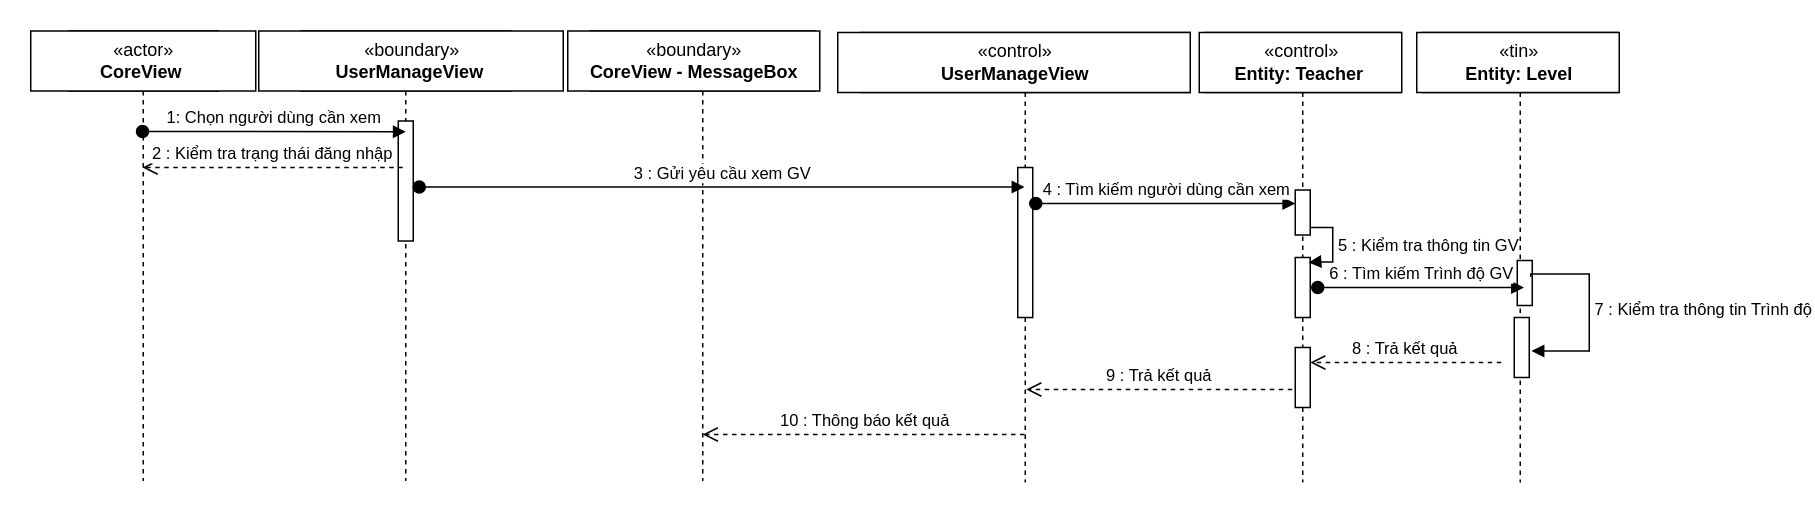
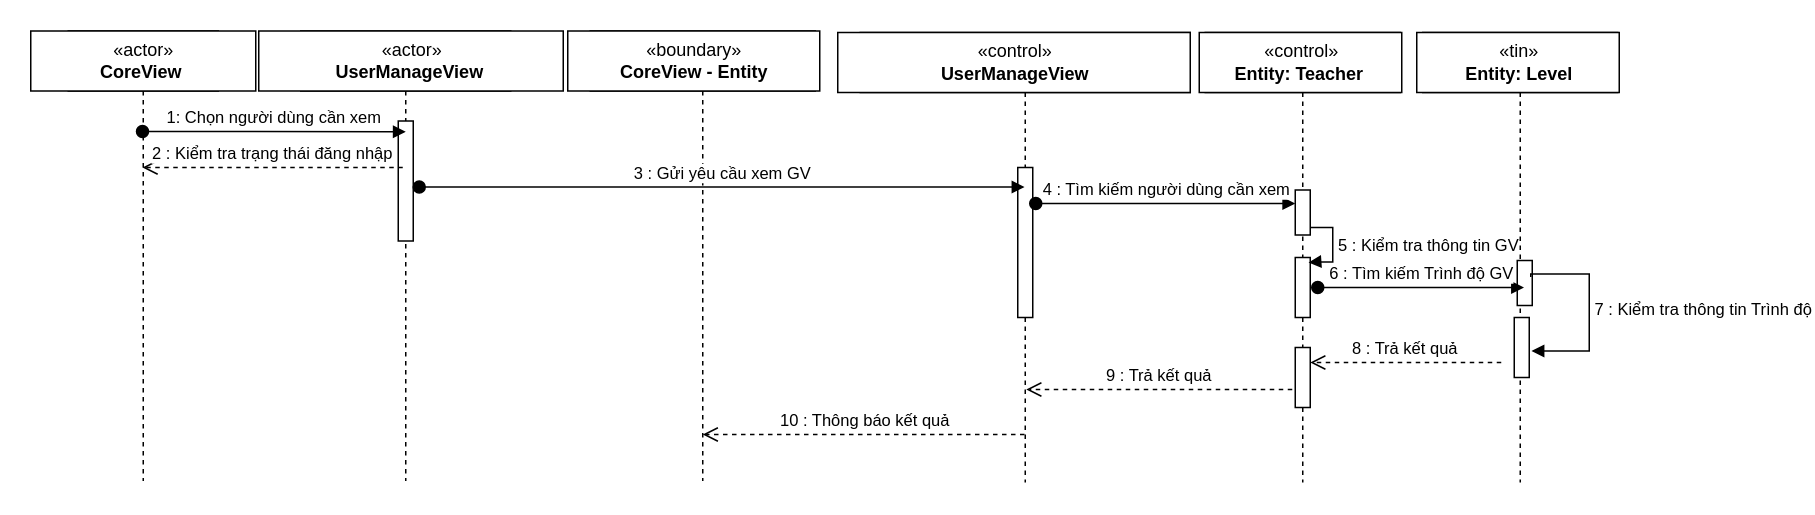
  <mxCell id="0" />
  <mxCell id="1" parent="0" />
  <mxCell id="2" value=":Object" style="shape=umlLifeline;perimeter=lifelinePerimeter;whiteSpace=wrap;html=1;container=1;collapsible=0;recursiveResize=0;outlineConnect=0;" parent="1" vertex="1"><mxGeometry x="45" y="20" width="100" height="300" as="geometry" /></mxCell>
  <mxCell id="3" value="«actor»&lt;br&gt;&lt;b&gt;CoreView&amp;nbsp;&lt;/b&gt;" style="html=1;" parent="1" vertex="1"><mxGeometry x="20" y="20" width="150" height="40" as="geometry" /></mxCell>
  <mxCell id="4" value=":Object" style="shape=umlLifeline;perimeter=lifelinePerimeter;whiteSpace=wrap;html=1;container=1;collapsible=0;recursiveResize=0;outlineConnect=0;" parent="1" vertex="1"><mxGeometry x="200" y="20" width="140" height="300" as="geometry" /></mxCell>
- <mxCell id="5" value="«boundary»&lt;br&gt;&lt;b&gt;UserManageView&amp;nbsp;&lt;/b&gt;" style="html=1;" parent="4" vertex="1"><mxGeometry x="-28" width="203" height="40" as="geometry" /></mxCell>
+ <mxCell id="5" value="«actor»&lt;br&gt;&lt;b&gt;UserManageView&amp;nbsp;&lt;/b&gt;" style="html=1;" parent="4" vertex="1"><mxGeometry x="-28" width="203" height="40" as="geometry" /></mxCell>
  <mxCell id="6" value="" style="html=1;points=[];perimeter=orthogonalPerimeter;" parent="4" vertex="1"><mxGeometry x="65" y="60" width="10" height="80" as="geometry" /></mxCell>
  <mxCell id="7" value=":Object" style="shape=umlLifeline;perimeter=lifelinePerimeter;whiteSpace=wrap;html=1;container=1;collapsible=0;recursiveResize=0;outlineConnect=0;" parent="1" vertex="1"><mxGeometry x="393" y="20" width="150" height="300" as="geometry" /></mxCell>
- <mxCell id="8" value="«boundary»&lt;br&gt;&lt;b&gt;CoreView - MessageBox&lt;/b&gt;" style="html=1;" parent="7" vertex="1"><mxGeometry x="-15" width="168" height="40" as="geometry" /></mxCell>
+ <mxCell id="8" value="«boundary»&lt;br&gt;&lt;b&gt;CoreView - Entity&lt;/b&gt;" style="html=1;" parent="7" vertex="1"><mxGeometry x="-15" width="168" height="40" as="geometry" /></mxCell>
  <mxCell id="9" value=":Object" style="shape=umlLifeline;perimeter=lifelinePerimeter;whiteSpace=wrap;html=1;container=1;collapsible=0;recursiveResize=0;outlineConnect=0;" parent="1" vertex="1"><mxGeometry x="573" y="21" width="220" height="300" as="geometry" /></mxCell>
  <mxCell id="10" value="«control»&lt;br&gt;&lt;b&gt;UserManageView&lt;/b&gt;" style="html=1;" parent="9" vertex="1"><mxGeometry x="-15" width="235" height="40" as="geometry" /></mxCell>
  <mxCell id="11" value="" style="html=1;points=[];perimeter=orthogonalPerimeter;" parent="9" vertex="1"><mxGeometry x="105" y="90" width="10" height="100" as="geometry" /></mxCell>
  <mxCell id="12" value=":Object" style="shape=umlLifeline;perimeter=lifelinePerimeter;whiteSpace=wrap;html=1;container=1;collapsible=0;recursiveResize=0;outlineConnect=0;" parent="1" vertex="1"><mxGeometry x="803" y="21" width="130" height="300" as="geometry" /></mxCell>
  <mxCell id="13" value="«control»&lt;br&gt;&lt;b&gt;Entity: Teacher&amp;nbsp;&lt;/b&gt;" style="html=1;" parent="12" vertex="1"><mxGeometry x="-4" width="135" height="40" as="geometry" /></mxCell>
  <mxCell id="14" value="" style="html=1;points=[];perimeter=orthogonalPerimeter;" parent="12" vertex="1"><mxGeometry x="60" y="150" width="10" height="40" as="geometry" /></mxCell>
  <mxCell id="15" value="" style="html=1;points=[];perimeter=orthogonalPerimeter;" parent="12" vertex="1"><mxGeometry x="60" y="210" width="10" height="40" as="geometry" /></mxCell>
  <mxCell id="16" value="1: Chọn người dùng cần xem" style="html=1;verticalAlign=bottom;startArrow=oval;startFill=1;endArrow=block;startSize=8;entryX=0.5;entryY=0.09;entryDx=0;entryDy=0;entryPerimeter=0;" parent="1" target="6" edge="1"><mxGeometry width="60" relative="1" as="geometry"><mxPoint x="94.5" y="87" as="sourcePoint" /><mxPoint x="263.5" y="87" as="targetPoint" /><Array as="points"><mxPoint x="158" y="87" /></Array></mxGeometry></mxCell>
  <mxCell id="17" value="2 : Kiểm tra trạng thái đăng nhập" style="html=1;verticalAlign=bottom;endArrow=open;dashed=1;endSize=8;" parent="1" target="2" edge="1"><mxGeometry relative="1" as="geometry"><mxPoint x="268" y="111" as="sourcePoint" /><mxPoint x="358" y="211" as="targetPoint" /><Array as="points"><mxPoint x="208" y="111" /></Array></mxGeometry></mxCell>
  <mxCell id="18" value="9 : Trả kết quả" style="html=1;verticalAlign=bottom;endArrow=open;dashed=1;endSize=8;exitX=-0.3;exitY=0.375;exitDx=0;exitDy=0;exitPerimeter=0;" parent="1" edge="1"><mxGeometry relative="1" as="geometry"><mxPoint x="861" y="259" as="sourcePoint" /><mxPoint x="683.667" y="259" as="targetPoint" /></mxGeometry></mxCell>
  <mxCell id="19" value="10 : Thông báo kết quả" style="html=1;verticalAlign=bottom;endArrow=open;dashed=1;endSize=8;" parent="1" edge="1"><mxGeometry relative="1" as="geometry"><mxPoint x="682.5" y="289" as="sourcePoint" /><mxPoint x="468" y="289" as="targetPoint" /></mxGeometry></mxCell>
  <mxCell id="20" value="3 : Gửi yêu cầu xem GV" style="html=1;verticalAlign=bottom;startArrow=oval;startFill=1;endArrow=block;startSize=8;exitX=0.9;exitY=0.243;exitDx=0;exitDy=0;exitPerimeter=0;" parent="1" edge="1"><mxGeometry width="60" relative="1" as="geometry"><mxPoint x="279" y="124.01" as="sourcePoint" /><mxPoint x="682.5" y="124.01" as="targetPoint" /></mxGeometry></mxCell>
  <mxCell id="21" value=":Object" style="shape=umlLifeline;perimeter=lifelinePerimeter;whiteSpace=wrap;html=1;container=1;collapsible=0;recursiveResize=0;outlineConnect=0;" parent="1" vertex="1"><mxGeometry x="948" y="21" width="130" height="300" as="geometry" /></mxCell>
  <mxCell id="22" value="«tin»&lt;br&gt;&lt;b&gt;Entity: Level&lt;/b&gt;" style="html=1;" parent="21" vertex="1"><mxGeometry x="-4" width="135" height="40" as="geometry" /></mxCell>
  <mxCell id="23" value="" style="html=1;points=[];perimeter=orthogonalPerimeter;" parent="21" vertex="1"><mxGeometry x="63" y="152" width="10" height="30" as="geometry" /></mxCell>
  <mxCell id="24" value="" style="html=1;points=[];perimeter=orthogonalPerimeter;" parent="21" vertex="1"><mxGeometry x="61" y="190" width="10" height="40" as="geometry" /></mxCell>
  <mxCell id="25" value="7 : Kiểm tra thông tin Trình độ" style="edgeStyle=orthogonalEdgeStyle;html=1;align=left;spacingLeft=2;endArrow=block;rounded=0;exitX=0.9;exitY=0.367;exitDx=0;exitDy=0;exitPerimeter=0;entryX=1.15;entryY=0.558;entryDx=0;entryDy=0;entryPerimeter=0;" parent="21" source="23" target="24" edge="1"><mxGeometry relative="1" as="geometry"><mxPoint x="70.0" y="135" as="sourcePoint" /><Array as="points"><mxPoint x="111" y="161" /><mxPoint x="111" y="212" /></Array><mxPoint x="82.5" y="212.12" as="targetPoint" /></mxGeometry></mxCell>
  <mxCell id="26" value="" style="html=1;points=[];perimeter=orthogonalPerimeter;" parent="1" vertex="1"><mxGeometry x="863" y="126" width="10" height="30" as="geometry" /></mxCell>
  <mxCell id="27" value="4 : Tìm kiếm người dùng cần xem" style="html=1;verticalAlign=bottom;startArrow=oval;startFill=1;endArrow=block;startSize=8;exitX=1.2;exitY=0.563;exitDx=0;exitDy=0;exitPerimeter=0;" parent="1" target="26" edge="1"><mxGeometry width="60" relative="1" as="geometry"><mxPoint x="690" y="135.04" as="sourcePoint" /><mxPoint x="902.5" y="135.04" as="targetPoint" /></mxGeometry></mxCell>
  <mxCell id="28" value="6 : Tìm kiếm Trình độ GV" style="html=1;verticalAlign=bottom;startArrow=oval;startFill=1;endArrow=block;startSize=8;" parent="1" edge="1"><mxGeometry width="60" relative="1" as="geometry"><mxPoint x="878" y="191" as="sourcePoint" /><mxPoint x="1015.5" y="191" as="targetPoint" /><Array as="points"><mxPoint x="998.5" y="191" /></Array></mxGeometry></mxCell>
  <mxCell id="29" value="8 : Trả kết quả" style="html=1;verticalAlign=bottom;endArrow=open;dashed=1;endSize=8;exitX=-0.3;exitY=0.375;exitDx=0;exitDy=0;exitPerimeter=0;" parent="1" edge="1"><mxGeometry relative="1" as="geometry"><mxPoint x="1000.33" y="241" as="sourcePoint" /><mxPoint x="873" y="241" as="targetPoint" /></mxGeometry></mxCell>
  <mxCell id="30" value="5 : Kiểm tra thông tin GV" style="edgeStyle=orthogonalEdgeStyle;html=1;align=left;spacingLeft=2;endArrow=block;rounded=0;exitX=0.95;exitY=0.547;exitDx=0;exitDy=0;exitPerimeter=0;entryX=0.886;entryY=0.082;entryDx=0;entryDy=0;entryPerimeter=0;" parent="1" target="14" edge="1"><mxGeometry relative="1" as="geometry"><mxPoint x="873" y="151" as="sourcePoint" /><Array as="points"><mxPoint x="888" y="151" /><mxPoint x="888" y="174" /><mxPoint x="876" y="174" /></Array><mxPoint x="875.5" y="228.32" as="targetPoint" /></mxGeometry></mxCell>
